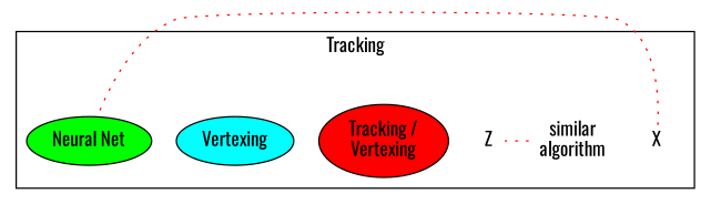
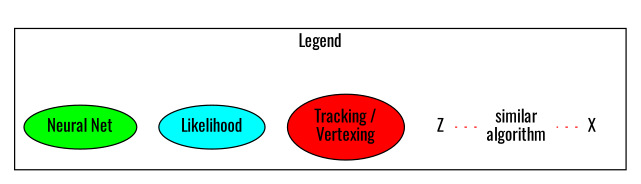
  digraph {
    fontname=Oswald
    node [fontname=Oswald]
    edge [constraint=false style=invis fontname=Oswald]
    X [height=0 shape=none width=0]
    n2 [fixedsize=false height=0 label="similar\nalgorithm" shape=none width=0]
    Z [height=0 shape=none width=0]
    n4 [fillcolor=red label="Tracking /\nVertexing" style=filled]
-   n5 [fillcolor=cyan label=Vertexing style=filled]
+   n5 [fillcolor=cyan label=Likelihood style=filled]
    n6 [fillcolor=green label="Neural Net" style=filled]
    subgraph cluster_1 {
-     label=Tracking
+     label=Legend
      nodesep=0.25
      ranksep=0.25
      n4
      n5
      n6
      subgraph cluster_2 {
        nodesep=0.25
        ranksep=0.25
        style=invis
        X
        n2
        Z
      }
    }
-   X -> n6 [arrowhead=none color=red style=dotted]
+   X -> n2 [arrowhead=none color=red style=dotted]
    n2 -> Z [arrowhead=none color=red style=dotted]
    n4 -> n5
    n5 -> n6
    n6 -> n2
  }
